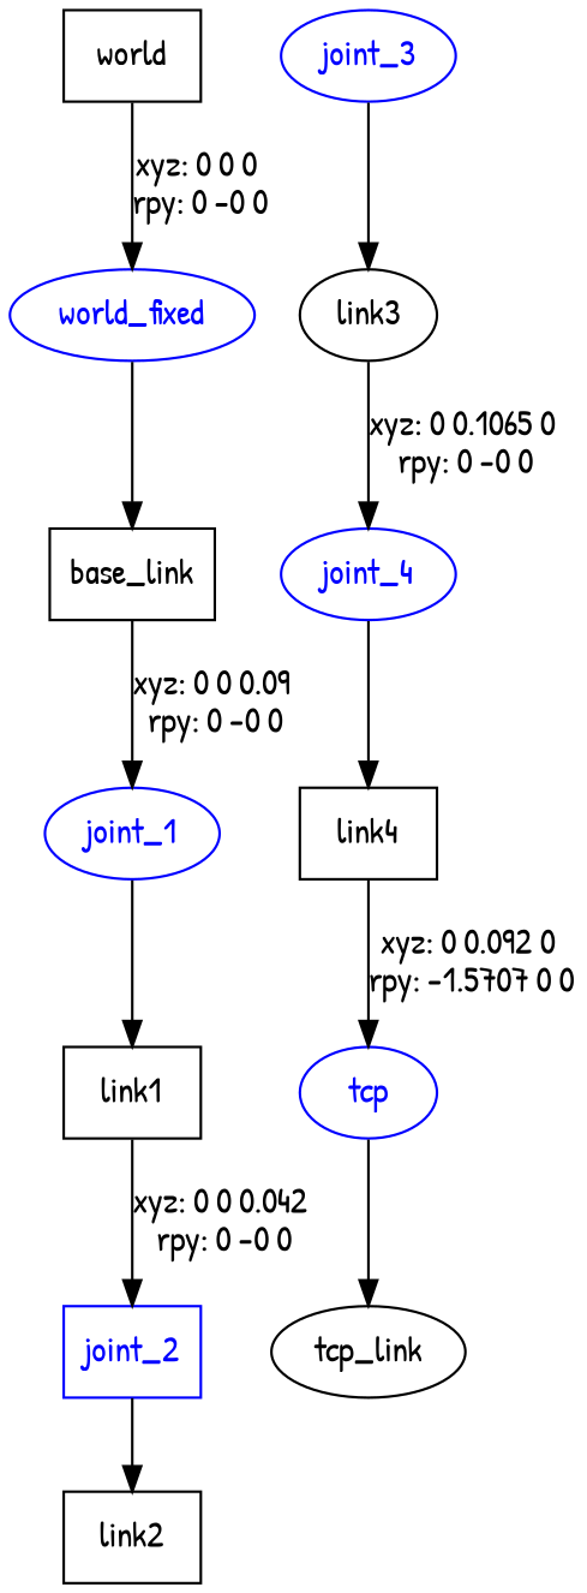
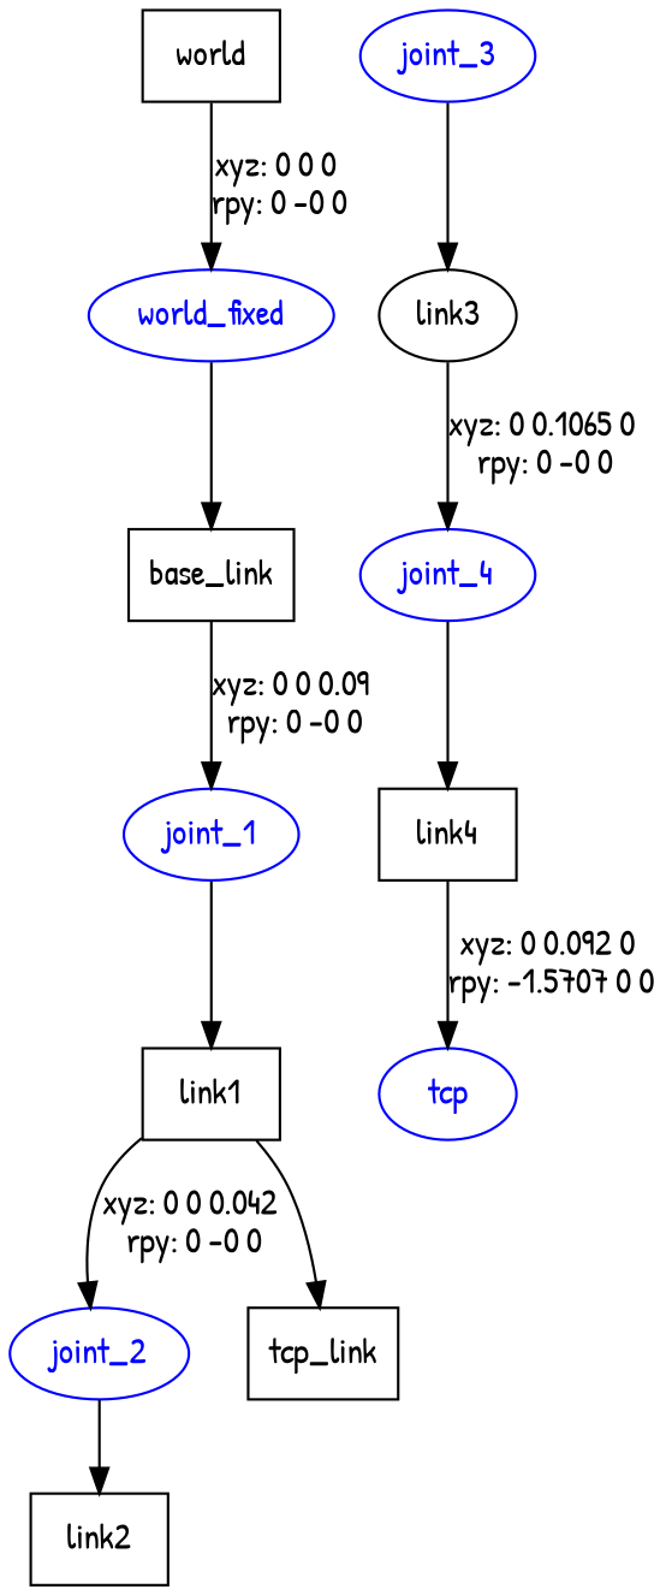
  digraph {
    fontname="Patrick Hand"
    node [fontname="Patrick Hand" shape=ellipse]
    edge [fontname="Patrick Hand"]
    n1 [label=world shape=box]
    world_fixed [color=blue fontcolor=blue]
    n3 [label=base_link shape=box]
    joint_1 [color=blue fontcolor=blue]
    n5 [label=link1 shape=box]
-   joint_2 [color=blue fontcolor=blue shape=box]
+   joint_2 [color=blue fontcolor=blue]
    n7 [label=link2 shape=box]
    joint_3 [color=blue fontcolor=blue]
    n9 [label=link3]
    joint_4 [color=blue fontcolor=blue]
    n11 [label=link4 shape=box]
    tcp [color=blue fontcolor=blue]
-   n13 [label=tcp_link]
+   n13 [label=tcp_link shape=box]
    n1 -> world_fixed [label="xyz: 0 0 0 \nrpy: 0 -0 0"]
    world_fixed -> n3
    n3 -> joint_1 [label="xyz: 0 0 0.09 \nrpy: 0 -0 0"]
    joint_1 -> n5
    n5 -> joint_2 [label="xyz: 0 0 0.042 \nrpy: 0 -0 0"]
    joint_2 -> n7
    joint_3 -> n9
    n9 -> joint_4 [label="xyz: 0 0.1065 0 \nrpy: 0 -0 0"]
    joint_4 -> n11
    n11 -> tcp [label="xyz: 0 0.092 0 \nrpy: -1.5707 0 0"]
-   tcp -> n13
+   n5 -> n13
  }
